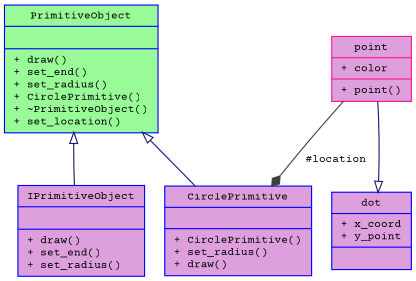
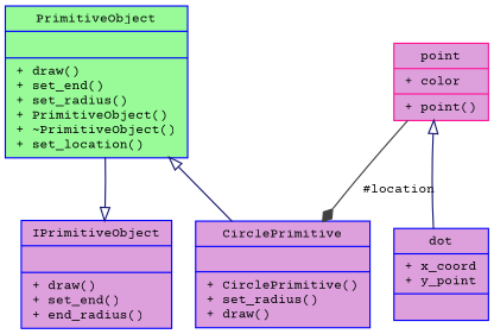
  digraph {
    fontname="Courier Prime"
    node [color=blue fillcolor=plum fontname="Courier Prime" fontsize=10 shape=record style=filled]
    edge [arrowtail=onormal color=midnightblue dir=back fontname="Courier Prime" fontsize=10 labelfontname=Helvetica labelfontsize=10 style=solid]
    n1 [fontcolor=black height=0.2 label="{CirclePrimitive\n||+ CirclePrimitive()\l+ set_radius()\l+ draw()\l}" width=0.4]
-   n2 [fillcolor=palegreen height=0.2 label="{PrimitiveObject\n||+ draw()\l+ set_end()\l+ set_radius()\l+ CirclePrimitive()\l+ ~PrimitiveObject()\l+ set_location()\l}" width=0.4]
-   n3 [height=0.2 label="{IPrimitiveObject\n||+ draw()\l+ set_end()\l+ set_radius()\l}" width=0.4]
+   n2 [fillcolor=palegreen height=0.2 label="{PrimitiveObject\n||+ draw()\l+ set_end()\l+ set_radius()\l+ PrimitiveObject()\l+ ~PrimitiveObject()\l+ set_location()\l}" width=0.4]
+   n3 [height=0.2 label="{IPrimitiveObject\n||+ draw()\l+ set_end()\l+ end_radius()\l}" width=0.4]
    n4 [color=deeppink height=0.2 label="{point\n|+ color\l|+ point()\l}" width=0.4]
    n5 [height=0.2 label="{dot\n|+ x_coord\l+ y_point\l|}" width=0.4]
    n2 -> n1
-   n2 -> n3
+   n3 -> n2
    n4 -> n1 [arrowhead=diamond color=grey25 label=" #location" arrowtail="" dir=""]
-   n5 -> n4
+   n4 -> n5
  }
